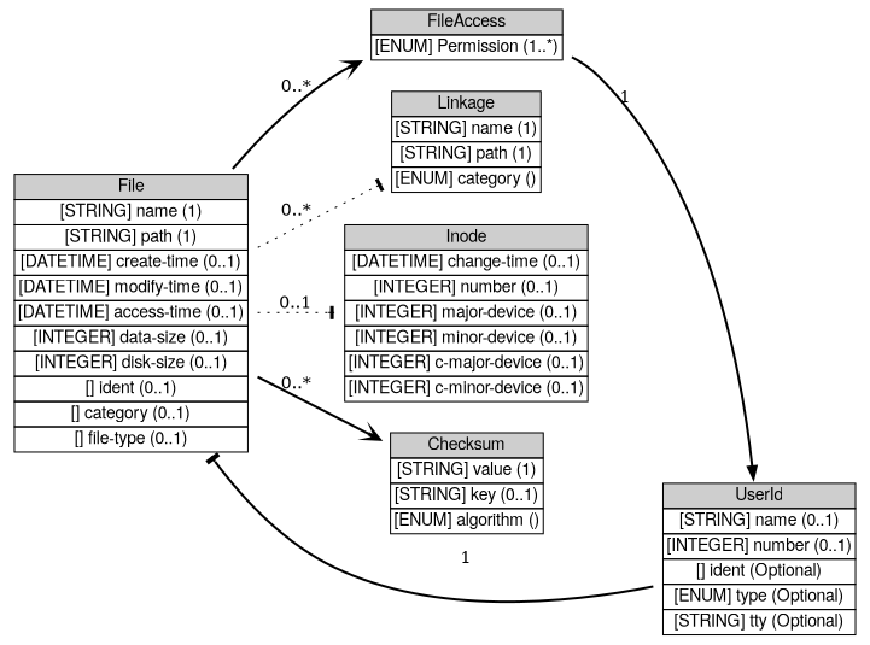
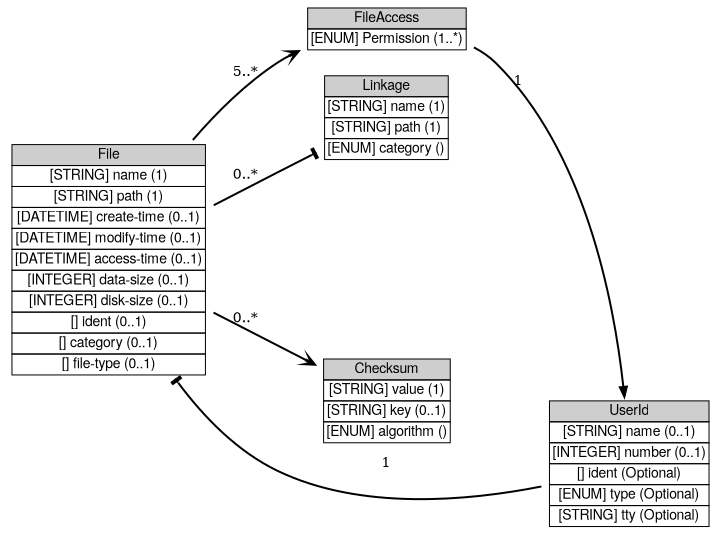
  digraph {
    rankdir=LR
    node [shape=plaintext]
    edge [arrowhead=tee style=bold]
    n1 [height=3.3194 label=<<table BORDER="0" CELLBORDER="1" CELLSPACING="0"> <tr> <td BGCOLOR="#CECECE" HREF="../IDMEFv1/File.html" TITLE="The File class provides specific information about a file or other file-like object that has been created, deleted, or modified on the target. The description can provide either the file settings prior to the event or the file settings at the time of the event, as specified using the &quot;category&quot; attribute. "><FONT FACE="Nimbus Sans L">File</FONT></td> </tr>" %<tr><td  HREF="../IDMEFv1/File.html" TITLE="The name of the file to which the alert applies, not including the path to the file."><FONT FACE="Nimbus Sans L">[STRING] name (1)</FONT></td></tr>%<tr><td  HREF="../IDMEFv1/File.html" TITLE="The full path to the file, including the name.  The path name should be represented in as &quot;universal&quot; a manner as possible, to facilitate processing of the alert."><FONT FACE="Nimbus Sans L">[STRING] path (1)</FONT></td></tr>%<tr><td  HREF="../IDMEFv1/File.html" TITLE="Time the file was created.  Note that this is *not* the Unix &quot;st_ctime&quot; file attribute (which is not file creation time).  The Unix &quot;st_ctime&quot; attribute is contained in the &quot;Inode&quot; class."><FONT FACE="Nimbus Sans L">[DATETIME] create-time (0..1)</FONT></td></tr>%<tr><td  HREF="../IDMEFv1/File.html" TITLE="Time the file was last modified."><FONT FACE="Nimbus Sans L">[DATETIME] modify-time (0..1)</FONT></td></tr>%<tr><td  HREF="../IDMEFv1/File.html" TITLE="Time the file was last accessed."><FONT FACE="Nimbus Sans L">[DATETIME] access-time (0..1)</FONT></td></tr>%<tr><td  HREF="../IDMEFv1/File.html" TITLE="The size of the data, in bytes.  Typically what is meant when referring to file size.  On Unix UFS file systems, this value corresponds to stat.st_size.  On Windows NTFS, this value corresponds to Valid Data Length (VDL)."><FONT FACE="Nimbus Sans L">[INTEGER] data-size (0..1)</FONT></td></tr>%<tr><td  HREF="../IDMEFv1/File.html" TITLE="The physical space on disk consumed by the file, in bytes.  On Unix UFS file systems, this value corresponds to 512 * stat.st_blocks.  On Windows NTFS, this value corresponds to End of File (EOF)."><FONT FACE="Nimbus Sans L">[INTEGER] disk-size (0..1)</FONT></td></tr>%<tr><td  HREF="../IDMEFv1/File.html" TITLE="A unique identifier for this file; see Section 3.2.9."><FONT FACE="Nimbus Sans L">[] ident (0..1)</FONT></td></tr>%<tr><td  HREF="../IDMEFv1/File.html" TITLE="The type of file system the file resides on.  This attribute governs how path names and other attributes are interpreted."><FONT FACE="Nimbus Sans L">[] category (0..1)</FONT></td></tr>%<tr><td  HREF="../IDMEFv1/File.html" TITLE="The type of file, as a mime-type."><FONT FACE="Nimbus Sans L">[] file-type (0..1)</FONT></td></tr>%</table>> width=2.9167]
    n2 [height=0.69444 label=<<table BORDER="0" CELLBORDER="1" CELLSPACING="0"> <tr> <td BGCOLOR="#CECECE" HREF="../IDMEFv1/FileAccess.html" TITLE="The FileAccess class represents the access permissions on a file. The representation is intended to be useful across operating systems. "><FONT FACE="Nimbus Sans L">FileAccess</FONT></td> </tr>" %<tr><td  HREF="../IDMEFv1/FileAccess.html" TITLE="Level of access allowed.  The permitted values are shown below.  There is no default value.  (See also Section 10.)"><FONT FACE="Nimbus Sans L">[ENUM] Permission (1..*)</FONT></td></tr>%</table>> width=2.4306]
    n3 [height=1.2778 label=<<table BORDER="0" CELLBORDER="1" CELLSPACING="0"> <tr> <td BGCOLOR="#CECECE" HREF="../IDMEFv1/Linkage.html" TITLE="The Linkage class represents file system connections between the file described in the &lt;File&gt; element and other objects in the file system. For example, if the &lt;File&gt; element is a symbolic link or shortcut, then the &lt;Linkage&gt; element should contain the name of the object the link points to. Further information can be provided about the object in the &lt;Linkage&gt; element with another &lt;File&gt; element, if appropriate. "><FONT FACE="Nimbus Sans L">Linkage</FONT></td> </tr>" %<tr><td  HREF="../IDMEFv1/Linkage.html" TITLE="The name of the file system object, not including the path."><FONT FACE="Nimbus Sans L">[STRING] name (1)</FONT></td></tr>%<tr><td  HREF="../IDMEFv1/Linkage.html" TITLE="The full path to the file system object, including the name.  The path name should be represented in as &quot;universal&quot; a manner as possible, to facilitate processing of the alert."><FONT FACE="Nimbus Sans L">[STRING] path (1)</FONT></td></tr>%<tr><td  HREF="../IDMEFv1/Linkage.html" TITLE="Section 10.)"><FONT FACE="Nimbus Sans L">[ENUM] category ()</FONT></td></tr>%</table>> width=1.9444]
-   n4 [height=2.1528 label=<<table BORDER="0" CELLBORDER="1" CELLSPACING="0"> <tr> <td BGCOLOR="#CECECE" HREF="../IDMEFv1/Inode.html" TITLE="The Inode class is used to represent the additional information contained in a Unix file system i-node. "><FONT FACE="Nimbus Sans L">Inode</FONT></td> </tr>" %<tr><td  HREF="../IDMEFv1/Inode.html" TITLE="The time of the last inode change, given by the st_ctime element of &quot;struct stat&quot;."><FONT FACE="Nimbus Sans L">[DATETIME] change-time (0..1)</FONT></td></tr>%<tr><td  HREF="../IDMEFv1/Inode.html" TITLE="The inode number."><FONT FACE="Nimbus Sans L">[INTEGER] number (0..1)</FONT></td></tr>%<tr><td  HREF="../IDMEFv1/Inode.html" TITLE="The major device number of the device the file resides on."><FONT FACE="Nimbus Sans L">[INTEGER] major-device (0..1)</FONT></td></tr>%<tr><td  HREF="../IDMEFv1/Inode.html" TITLE="The minor device number of the device the file resides on."><FONT FACE="Nimbus Sans L">[INTEGER] minor-device (0..1)</FONT></td></tr>%<tr><td  HREF="../IDMEFv1/Inode.html" TITLE="The major device of the file itself, if it is a character special device."><FONT FACE="Nimbus Sans L">[INTEGER] c-major-device (0..1)</FONT></td></tr>%<tr><td  HREF="../IDMEFv1/Inode.html" TITLE="The minor device of the file itself, if it is a character special device."><FONT FACE="Nimbus Sans L">[INTEGER] c-minor-device (0..1)</FONT></td></tr>%</table>> width=3.0417]
    n5 [height=1.2778 label=<<table BORDER="0" CELLBORDER="1" CELLSPACING="0"> <tr> <td BGCOLOR="#CECECE" HREF="../IDMEFv1/Checksum.html" TITLE="The Checksum class represents checksum information associated with the file. This checksum information can be provided by file integrity checkers, among others. "><FONT FACE="Nimbus Sans L">Checksum</FONT></td> </tr>" %<tr><td  HREF="../IDMEFv1/Checksum.html" TITLE="The value of the checksum."><FONT FACE="Nimbus Sans L">[STRING] value (1)</FONT></td></tr>%<tr><td  HREF="../IDMEFv1/Checksum.html" TITLE="The key to the checksum, if appropriate."><FONT FACE="Nimbus Sans L">[STRING] key (0..1)</FONT></td></tr>%<tr><td  HREF="../IDMEFv1/Checksum.html" TITLE="default value.  (See also Section 10.)"><FONT FACE="Nimbus Sans L">[ENUM] algorithm ()</FONT></td></tr>%</table>> width=1.9861]
    n6 [height=1.8611 label=<<table BORDER="0" CELLBORDER="1" CELLSPACING="0"> <tr> <td BGCOLOR="#CECECE" HREF="../IDMEFv1/UserId.html" TITLE="The UserId class provides specific information about a user. More than one UserId can be used within the User class to indicate attempts to transition from one user to another, or to provide complete information about a user&#39;s (or process&#39;) privileges. "><FONT FACE="Nimbus Sans L">UserId</FONT></td> </tr>" %<tr><td  HREF="../IDMEFv1/UserId.html" TITLE="A user or group name."><FONT FACE="Nimbus Sans L">[STRING] name (0..1)</FONT></td></tr>%<tr><td  HREF="../IDMEFv1/UserId.html" TITLE="A user or group number."><FONT FACE="Nimbus Sans L">[INTEGER] number (0..1)</FONT></td></tr>%<tr><td  HREF="../IDMEFv1/UserId.html" TITLE="A unique identifier for the user id, see Section 3.2.9."><FONT FACE="Nimbus Sans L">[] ident (Optional)</FONT></td></tr>%<tr><td  HREF="../IDMEFv1/UserId.html" TITLE="The type of user information represented.  The permitted values for this attribute are shown below.  The default value is &quot;original-user&quot;.  (See also Section 10.)"><FONT FACE="Nimbus Sans L">[ENUM] type (Optional)</FONT></td></tr>%<tr><td  HREF="../IDMEFv1/UserId.html" TITLE="The tty the user is using."><FONT FACE="Nimbus Sans L">[STRING] tty (Optional)</FONT></td></tr>%</table>> width=2.4444]
-   n1 -> n2 [arrowhead=vee label="0..*"]
-   n1 -> n3 [label="0..*" style=dotted]
-   n1 -> n4 [label="0..1" style=dotted]
+   n1 -> n2 [arrowhead=vee label="5..*"]
+   n1 -> n3 [label="0..*"]
    n1 -> n5 [arrowhead=vee label="0..*"]
    n2 -> n6 [arrowhead=normal label=1]
    n6 -> n1 [label=1]
  }
